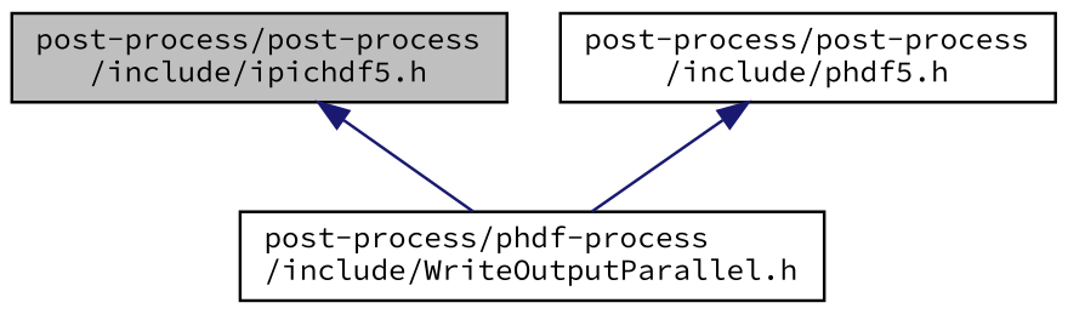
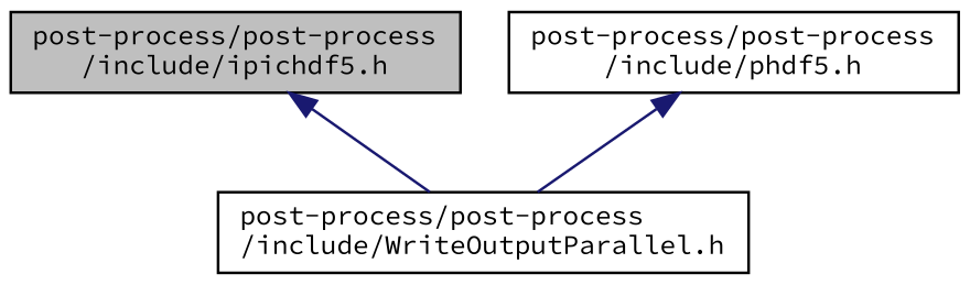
  digraph {
    fontname="Source Code Pro"
    node [color=black fillcolor=white fontname="Source Code Pro" fontsize=10 shape=record style=filled]
    edge [color=midnightblue dir=back fontname="Source Code Pro" fontsize=10 labelfontname=Helvetica labelfontsize=10 style=solid]
    n1 [fillcolor=grey75 fontcolor=black height=0.2 label="post-process/post-process\l/include/ipichdf5.h" width=0.4]
-   n2 [height=0.2 label="post-process/phdf-process\l/include/WriteOutputParallel.h" width=0.4]
+   n2 [height=0.2 label="post-process/post-process\l/include/WriteOutputParallel.h" width=0.4]
    n3 [height=0.2 label="post-process/post-process\l/include/phdf5.h" width=0.4]
    n1 -> n2
    n3 -> n2
  }
